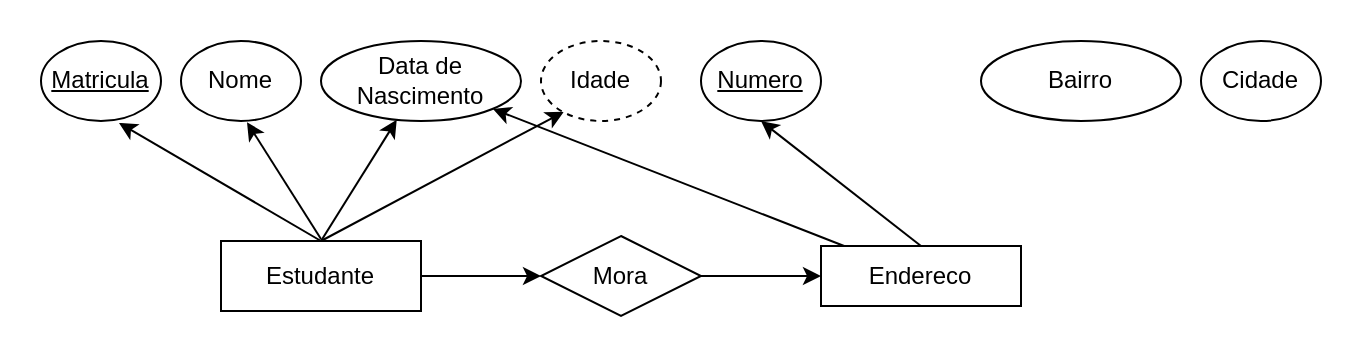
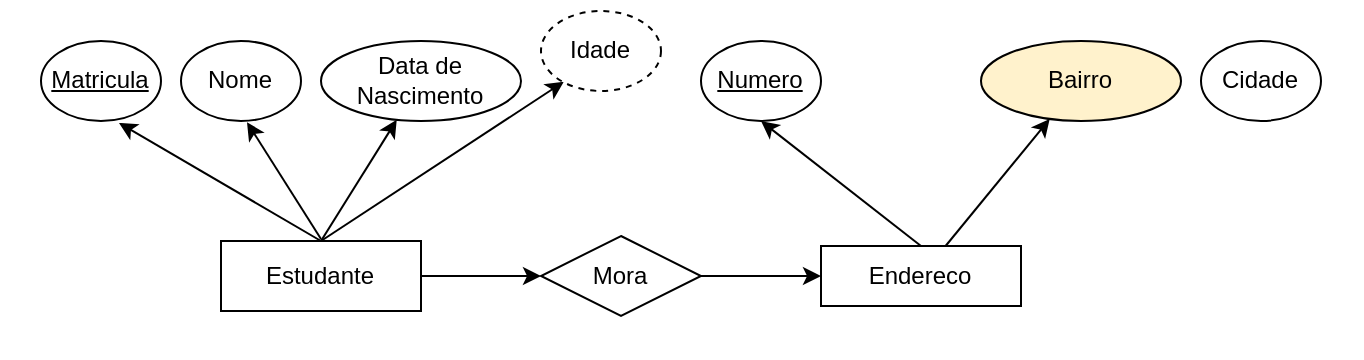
  <mxCell id="0" />
  <mxCell id="1" parent="0" />
  <mxCell id="2" style="edgeStyle=orthogonalEdgeStyle;rounded=0;orthogonalLoop=1;jettySize=auto;html=1;exitX=1;exitY=0.5;exitDx=0;exitDy=0;entryX=0;entryY=0.5;entryDx=0;entryDy=0;" parent="1" source="7" target="13" edge="1"><mxGeometry relative="1" as="geometry" /></mxCell>
  <mxCell id="3" style="edgeStyle=none;rounded=0;orthogonalLoop=1;jettySize=auto;html=1;exitX=0.5;exitY=0;exitDx=0;exitDy=0;entryX=0.65;entryY=1.025;entryDx=0;entryDy=0;entryPerimeter=0;" edge="1" parent="1" source="7" target="8"><mxGeometry relative="1" as="geometry" /></mxCell>
  <mxCell id="4" style="edgeStyle=none;rounded=0;orthogonalLoop=1;jettySize=auto;html=1;entryX=0.55;entryY=1.015;entryDx=0;entryDy=0;entryPerimeter=0;" edge="1" parent="1" target="9"><mxGeometry relative="1" as="geometry"><mxPoint x="160" y="119" as="sourcePoint" /></mxGeometry></mxCell>
  <mxCell id="5" style="edgeStyle=none;rounded=0;orthogonalLoop=1;jettySize=auto;html=1;exitX=0.5;exitY=0;exitDx=0;exitDy=0;" edge="1" parent="1" source="7" target="10"><mxGeometry relative="1" as="geometry" /></mxCell>
  <mxCell id="6" style="edgeStyle=none;rounded=0;orthogonalLoop=1;jettySize=auto;html=1;exitX=0.5;exitY=0;exitDx=0;exitDy=0;entryX=0.19;entryY=0.885;entryDx=0;entryDy=0;entryPerimeter=0;" edge="1" parent="1" source="7" target="11"><mxGeometry relative="1" as="geometry" /></mxCell>
  <mxCell id="7" value="Estudante" style="rounded=0;whiteSpace=wrap;html=1;" parent="1" vertex="1"><mxGeometry x="110" y="120" width="100" height="35" as="geometry" /></mxCell>
  <mxCell id="8" value="&lt;u&gt;Matricula&lt;/u&gt;" style="ellipse;whiteSpace=wrap;html=1;" parent="1" vertex="1"><mxGeometry x="20" y="20" width="60" height="40" as="geometry" /></mxCell>
  <mxCell id="9" value="Nome" style="ellipse;whiteSpace=wrap;html=1;" parent="1" vertex="1"><mxGeometry x="90" y="20" width="60" height="40" as="geometry" /></mxCell>
  <mxCell id="10" value="Data de Nascimento" style="ellipse;whiteSpace=wrap;html=1;" parent="1" vertex="1"><mxGeometry x="160" y="20" width="100" height="40" as="geometry" /></mxCell>
- <mxCell id="11" value="Idade" style="ellipse;whiteSpace=wrap;html=1;shadow=0;dashed=1;" parent="1" vertex="1"><mxGeometry x="270" y="20" width="60" height="40" as="geometry" /></mxCell>
+ <mxCell id="11" value="Idade" style="ellipse;whiteSpace=wrap;html=1;shadow=0;dashed=1;" parent="1" vertex="1"><mxGeometry x="270" y="5" width="60" height="40" as="geometry" /></mxCell>
  <mxCell id="12" style="edgeStyle=orthogonalEdgeStyle;rounded=0;orthogonalLoop=1;jettySize=auto;html=1;exitX=1;exitY=0.5;exitDx=0;exitDy=0;" parent="1" source="13" target="16" edge="1"><mxGeometry relative="1" as="geometry" /></mxCell>
  <mxCell id="13" value="Mora" style="rhombus;whiteSpace=wrap;html=1;shadow=0;" parent="1" vertex="1"><mxGeometry x="270" y="117.5" width="80" height="40" as="geometry" /></mxCell>
  <mxCell id="14" style="edgeStyle=none;rounded=0;orthogonalLoop=1;jettySize=auto;html=1;exitX=0.5;exitY=0;exitDx=0;exitDy=0;entryX=0.5;entryY=1;entryDx=0;entryDy=0;" edge="1" parent="1" source="16" target="17"><mxGeometry relative="1" as="geometry" /></mxCell>
- <mxCell id="15" style="edgeStyle=none;rounded=0;orthogonalLoop=1;jettySize=auto;html=1;" edge="1" parent="1" source="16" target="10"><mxGeometry relative="1" as="geometry" /></mxCell>
+ <mxCell id="15" style="edgeStyle=none;rounded=0;orthogonalLoop=1;jettySize=auto;html=1;" edge="1" parent="1" source="16" target="18"><mxGeometry relative="1" as="geometry" /></mxCell>
  <mxCell id="16" value="Endereco" style="rounded=0;whiteSpace=wrap;html=1;" parent="1" vertex="1"><mxGeometry x="410" y="122.5" width="100" height="30" as="geometry" /></mxCell>
  <mxCell id="17" value="&lt;u&gt;Numero&lt;/u&gt;" style="ellipse;whiteSpace=wrap;html=1;" vertex="1" parent="1"><mxGeometry x="350" y="20" width="60" height="40" as="geometry" /></mxCell>
- <mxCell id="18" value="Bairro" style="ellipse;whiteSpace=wrap;html=1;" vertex="1" parent="1"><mxGeometry x="490" y="20" width="100" height="40" as="geometry" /></mxCell>
+ <mxCell id="18" value="Bairro" style="ellipse;whiteSpace=wrap;html=1;fillColor=#fff2cc;" vertex="1" parent="1"><mxGeometry x="490" y="20" width="100" height="40" as="geometry" /></mxCell>
  <mxCell id="19" value="Cidade" style="ellipse;whiteSpace=wrap;html=1;shadow=0;" vertex="1" parent="1"><mxGeometry x="600" y="20" width="60" height="40" as="geometry" /></mxCell>
